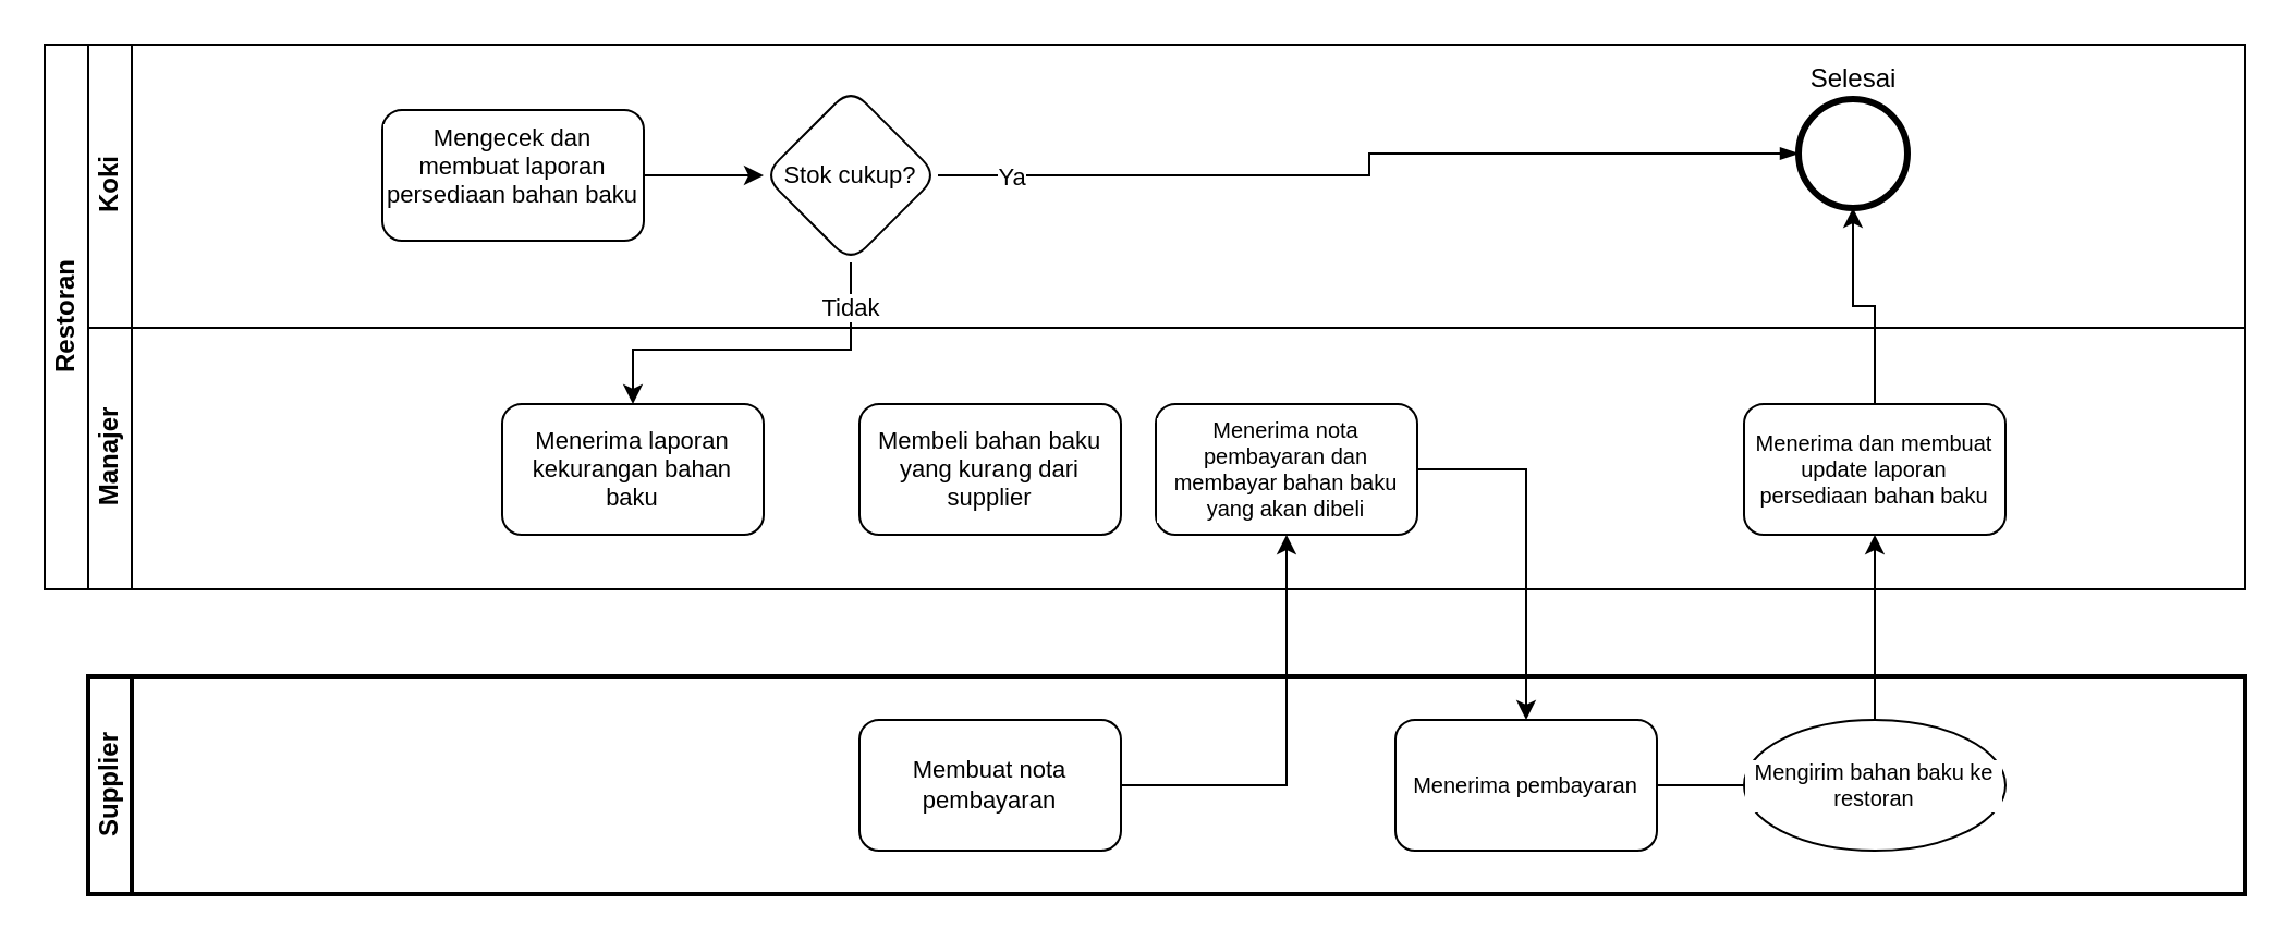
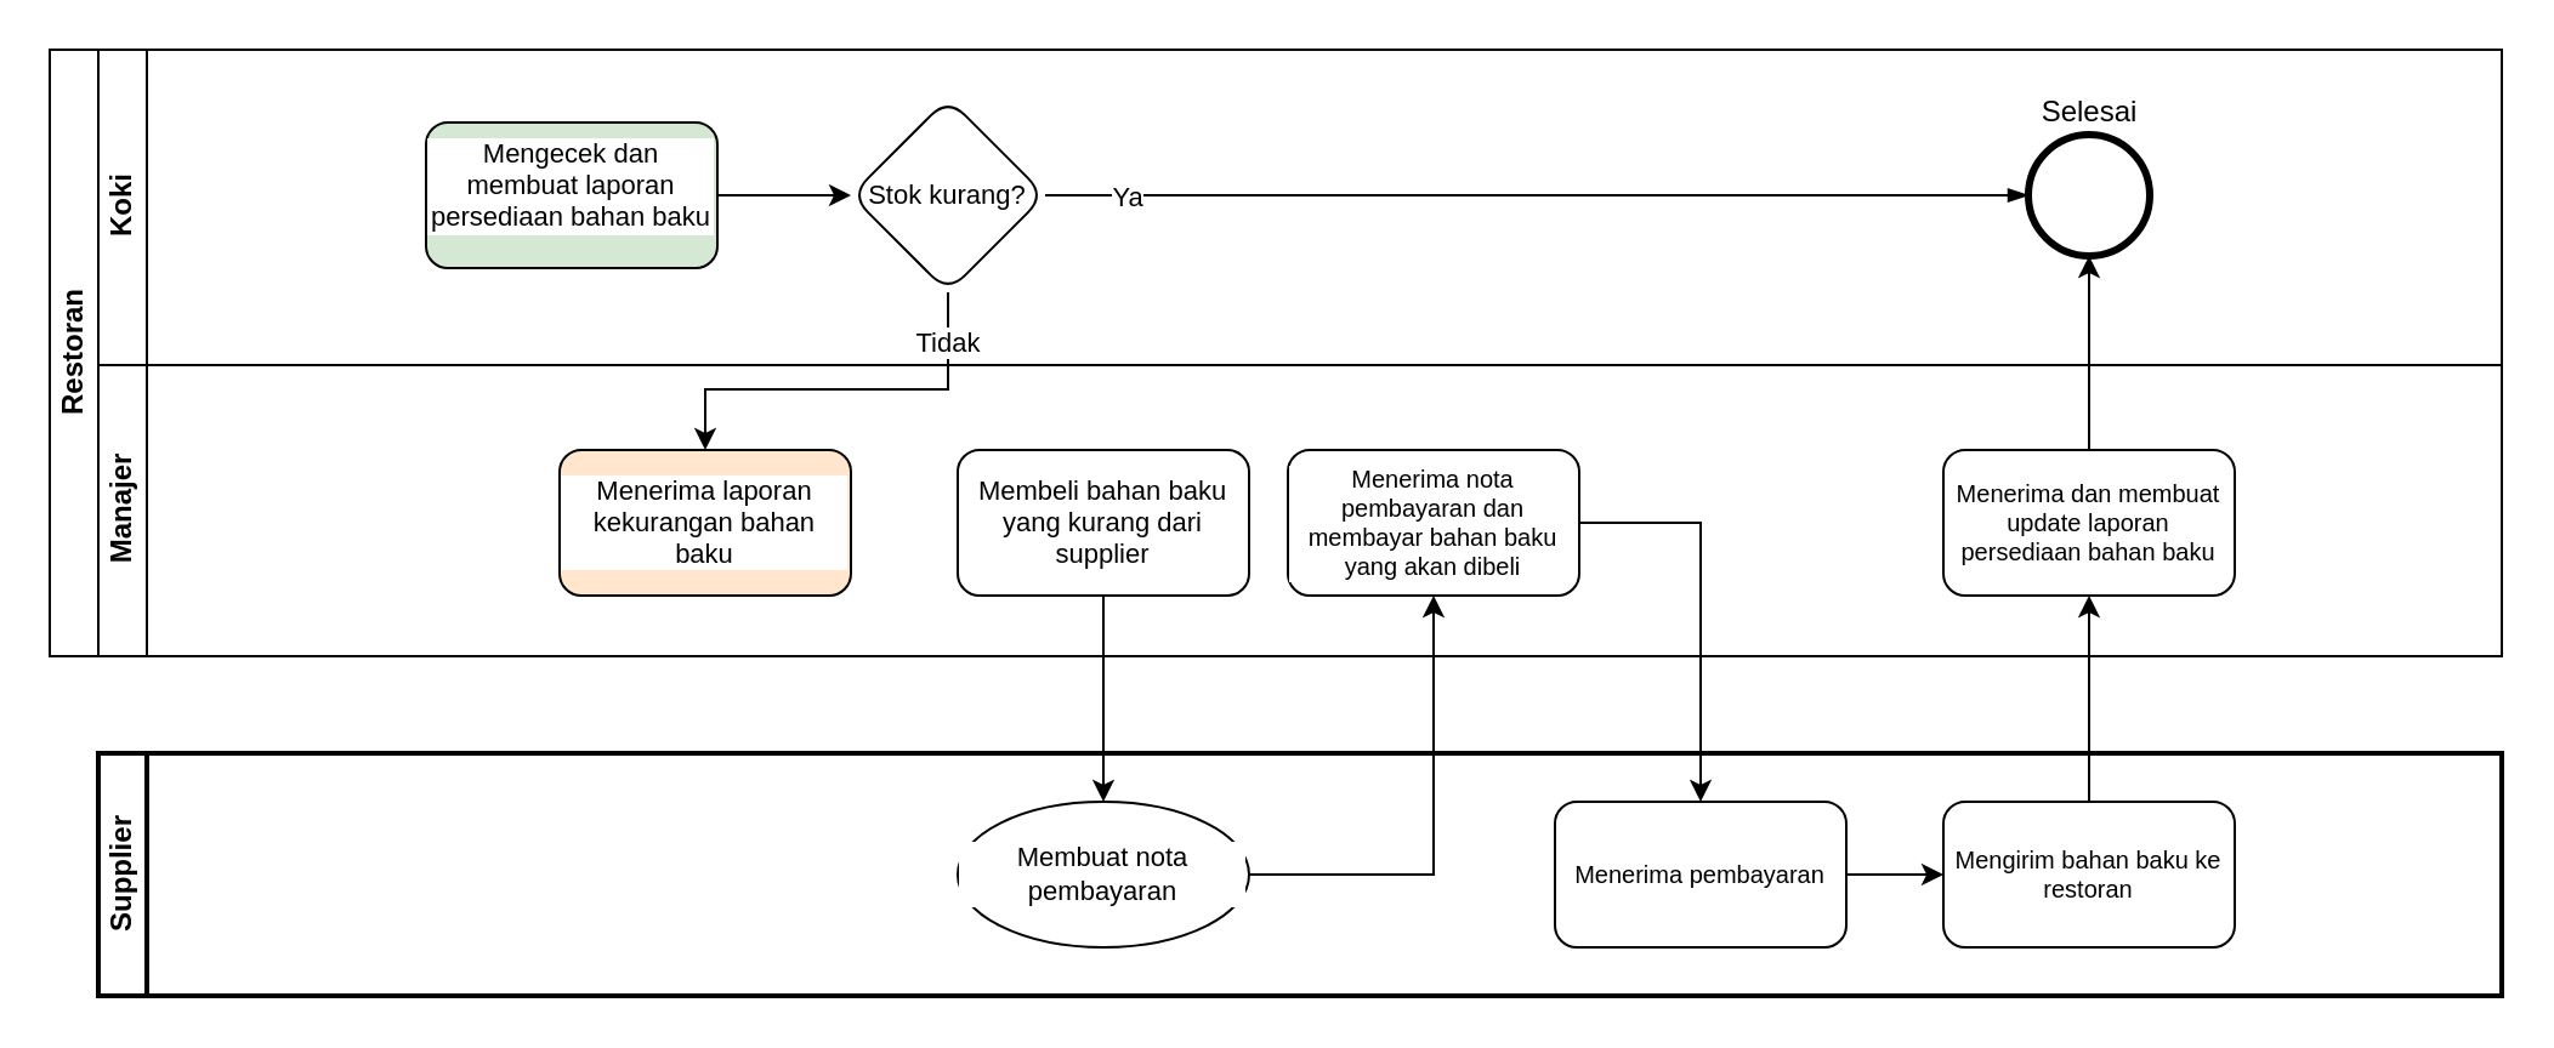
  <mxCell id="0" />
  <mxCell id="1" parent="0" />
  <mxCell id="2" value="Restoran" style="swimlane;html=1;childLayout=stackLayout;resizeParent=1;resizeParentMax=0;horizontal=0;startSize=20;horizontalStack=0;whiteSpace=wrap;" vertex="1" parent="1"><mxGeometry x="20" y="20" width="1010" height="250" as="geometry" /></mxCell>
  <mxCell id="3" value="Koki" style="swimlane;html=1;startSize=20;horizontal=0;" vertex="1" parent="2"><mxGeometry x="20" width="990" height="130" as="geometry" /></mxCell>
  <mxCell id="4" value="" style="edgeStyle=orthogonalEdgeStyle;rounded=0;orthogonalLoop=1;jettySize=auto;html=1;" edge="1" parent="3" source="5" target="6"><mxGeometry relative="1" as="geometry" /></mxCell>
- <mxCell id="5" value="Mengecek dan membuat laporan persediaan bahan baku" style="rounded=1;whiteSpace=wrap;html=1;verticalAlign=top;labelBackgroundColor=#ffffff;fontSize=11;" vertex="1" parent="3"><mxGeometry x="135" y="30" width="120" height="60" as="geometry" /></mxCell>
- <mxCell id="6" value="Stok cukup?" style="rhombus;whiteSpace=wrap;html=1;fontSize=11;verticalAlign=middle;rounded=1;labelBackgroundColor=#ffffff;labelPosition=center;verticalLabelPosition=middle;align=center;" vertex="1" parent="3"><mxGeometry x="310" y="20" width="80" height="80" as="geometry" /></mxCell>
- <mxCell id="7" value="Selesai" style="points=[[0.145,0.145,0],[0.5,0,0],[0.855,0.145,0],[1,0.5,0],[0.855,0.855,0],[0.5,1,0],[0.145,0.855,0],[0,0.5,0]];shape=mxgraph.bpmn.event;html=1;verticalLabelPosition=top;labelBackgroundColor=#ffffff;verticalAlign=bottom;align=center;perimeter=ellipsePerimeter;outlineConnect=0;aspect=fixed;outline=end;symbol=terminate2;labelPosition=center;" vertex="1" parent="3"><mxGeometry x="785" y="25" width="50" height="50" as="geometry" /></mxCell>
+ <mxCell id="5" value="Mengecek dan membuat laporan persediaan bahan baku" style="rounded=1;whiteSpace=wrap;html=1;verticalAlign=top;labelBackgroundColor=#ffffff;fontSize=11;fillColor=#d5e8d4;" vertex="1" parent="3"><mxGeometry x="135" y="30" width="120" height="60" as="geometry" /></mxCell>
+ <mxCell id="6" value="Stok kurang?" style="rhombus;whiteSpace=wrap;html=1;fontSize=11;verticalAlign=middle;rounded=1;labelBackgroundColor=#ffffff;labelPosition=center;verticalLabelPosition=middle;align=center;" vertex="1" parent="3"><mxGeometry x="310" y="20" width="80" height="80" as="geometry" /></mxCell>
+ <mxCell id="7" value="Selesai" style="points=[[0.145,0.145,0],[0.5,0,0],[0.855,0.145,0],[1,0.5,0],[0.855,0.855,0],[0.5,1,0],[0.145,0.855,0],[0,0.5,0]];shape=mxgraph.bpmn.event;html=1;verticalLabelPosition=top;labelBackgroundColor=#ffffff;verticalAlign=bottom;align=center;perimeter=ellipsePerimeter;outlineConnect=0;aspect=fixed;outline=end;symbol=terminate2;labelPosition=center;" vertex="1" parent="3"><mxGeometry x="795" y="35" width="50" height="50" as="geometry" /></mxCell>
  <mxCell id="8" value="" style="edgeStyle=elbowEdgeStyle;fontSize=12;html=1;endArrow=blockThin;endFill=1;rounded=0;exitX=1;exitY=0.5;exitDx=0;exitDy=0;entryX=0;entryY=0.5;entryDx=0;entryDy=0;entryPerimeter=0;" edge="1" parent="3" source="6" target="7"><mxGeometry width="160" relative="1" as="geometry"><mxPoint x="470" y="210" as="sourcePoint" /><mxPoint x="630" y="210" as="targetPoint" /></mxGeometry></mxCell>
  <mxCell id="9" value="Ya" style="edgeLabel;html=1;align=center;verticalAlign=middle;resizable=0;points=[];" vertex="1" connectable="0" parent="8"><mxGeometry x="-0.837" relative="1" as="geometry"><mxPoint as="offset" /></mxGeometry></mxCell>
  <mxCell id="10" value="Manajer" style="swimlane;html=1;startSize=20;horizontal=0;" vertex="1" parent="2"><mxGeometry x="20" y="130" width="990" height="120" as="geometry" /></mxCell>
- <mxCell id="11" value="Menerima laporan kekurangan bahan baku" style="whiteSpace=wrap;html=1;fontSize=11;rounded=1;labelBackgroundColor=#ffffff;" vertex="1" parent="10"><mxGeometry x="190" y="35" width="120" height="60" as="geometry" /></mxCell>
+ <mxCell id="11" value="Menerima laporan kekurangan bahan baku" style="whiteSpace=wrap;html=1;fontSize=11;rounded=1;labelBackgroundColor=#ffffff;fillColor=#ffe6cc;" vertex="1" parent="10"><mxGeometry x="190" y="35" width="120" height="60" as="geometry" /></mxCell>
  <mxCell id="12" value="Membeli bahan baku yang kurang dari supplier" style="rounded=1;whiteSpace=wrap;html=1;fontSize=11;labelBackgroundColor=#ffffff;" vertex="1" parent="10"><mxGeometry x="354" y="35" width="120" height="60" as="geometry" /></mxCell>
  <mxCell id="13" value="Menerima nota pembayaran dan membayar bahan baku yang akan dibeli" style="rounded=1;whiteSpace=wrap;html=1;fontSize=10;labelBackgroundColor=#ffffff;" vertex="1" parent="10"><mxGeometry x="490" y="35" width="120" height="60" as="geometry" /></mxCell>
  <mxCell id="14" value="Menerima dan membuat update laporan persediaan bahan baku" style="rounded=1;whiteSpace=wrap;html=1;fontSize=10;labelBackgroundColor=#ffffff;" vertex="1" parent="10"><mxGeometry x="760" y="35" width="120" height="60" as="geometry" /></mxCell>
  <mxCell id="15" value="" style="edgeStyle=orthogonalEdgeStyle;rounded=0;orthogonalLoop=1;jettySize=auto;html=1;" edge="1" parent="2" source="6" target="11"><mxGeometry relative="1" as="geometry"><Array as="points"><mxPoint x="370" y="140" /><mxPoint x="270" y="140" /></Array></mxGeometry></mxCell>
  <mxCell id="16" value="Tidak" style="edgeLabel;html=1;align=center;verticalAlign=middle;resizable=0;points=[];" vertex="1" connectable="0" parent="15"><mxGeometry x="-0.758" y="-1" relative="1" as="geometry"><mxPoint as="offset" /></mxGeometry></mxCell>
  <mxCell id="17" value="" style="edgeStyle=orthogonalEdgeStyle;rounded=0;orthogonalLoop=1;jettySize=auto;html=1;" edge="1" parent="2" source="14" target="7"><mxGeometry relative="1" as="geometry" /></mxCell>
  <mxCell id="18" value="Supplier" style="swimlane;html=1;startSize=20;fontStyle=1;collapsible=0;horizontal=0;swimlaneLine=1;swimlaneFillColor=#ffffff;strokeWidth=2;whiteSpace=wrap;" vertex="1" parent="1"><mxGeometry x="40" y="310" width="990" height="100" as="geometry" /></mxCell>
- <mxCell id="19" value="Membuat nota pembayaran" style="rounded=1;whiteSpace=wrap;html=1;fontSize=11;labelBackgroundColor=#ffffff;" vertex="1" parent="18"><mxGeometry x="354" y="20" width="120" height="60" as="geometry" /></mxCell>
- <mxCell id="20" value="" style="edgeStyle=orthogonalEdgeStyle;rounded=0;orthogonalLoop=1;jettySize=auto;html=1;endArrow=none;" edge="1" parent="18" source="21" target="22"><mxGeometry relative="1" as="geometry" /></mxCell>
+ <mxCell id="19" value="Membuat nota pembayaran" style="ellipse;whiteSpace=wrap;html=1;fontSize=11;labelBackgroundColor=#ffffff;" vertex="1" parent="18"><mxGeometry x="354" y="20" width="120" height="60" as="geometry" /></mxCell>
+ <mxCell id="20" value="" style="edgeStyle=orthogonalEdgeStyle;rounded=0;orthogonalLoop=1;jettySize=auto;html=1;" edge="1" parent="18" source="21" target="22"><mxGeometry relative="1" as="geometry" /></mxCell>
  <mxCell id="21" value="Menerima pembayaran" style="rounded=1;whiteSpace=wrap;html=1;fontSize=10;labelBackgroundColor=#ffffff;" vertex="1" parent="18"><mxGeometry x="600" y="20" width="120" height="60" as="geometry" /></mxCell>
- <mxCell id="22" value="Mengirim bahan baku ke restoran" style="ellipse;whiteSpace=wrap;html=1;fontSize=10;labelBackgroundColor=#ffffff;" vertex="1" parent="18"><mxGeometry x="760" y="20" width="120" height="60" as="geometry" /></mxCell>
+ <mxCell id="22" value="Mengirim bahan baku ke restoran" style="rounded=1;whiteSpace=wrap;html=1;fontSize=10;labelBackgroundColor=#ffffff;" vertex="1" parent="18"><mxGeometry x="760" y="20" width="120" height="60" as="geometry" /></mxCell>
+ <mxCell id="23" value="" style="edgeStyle=orthogonalEdgeStyle;rounded=0;orthogonalLoop=1;jettySize=auto;html=1;" edge="1" parent="1" source="12" target="19"><mxGeometry relative="1" as="geometry" /></mxCell>
  <mxCell id="24" value="" style="edgeStyle=orthogonalEdgeStyle;rounded=0;orthogonalLoop=1;jettySize=auto;html=1;" edge="1" parent="1" source="19" target="13"><mxGeometry relative="1" as="geometry" /></mxCell>
  <mxCell id="25" value="" style="edgeStyle=orthogonalEdgeStyle;rounded=0;orthogonalLoop=1;jettySize=auto;html=1;exitX=1;exitY=0.5;exitDx=0;exitDy=0;" edge="1" parent="1" source="13" target="21"><mxGeometry relative="1" as="geometry" /></mxCell>
  <mxCell id="26" value="" style="edgeStyle=orthogonalEdgeStyle;rounded=0;orthogonalLoop=1;jettySize=auto;html=1;" edge="1" parent="1" source="22" target="14"><mxGeometry relative="1" as="geometry" /></mxCell>
